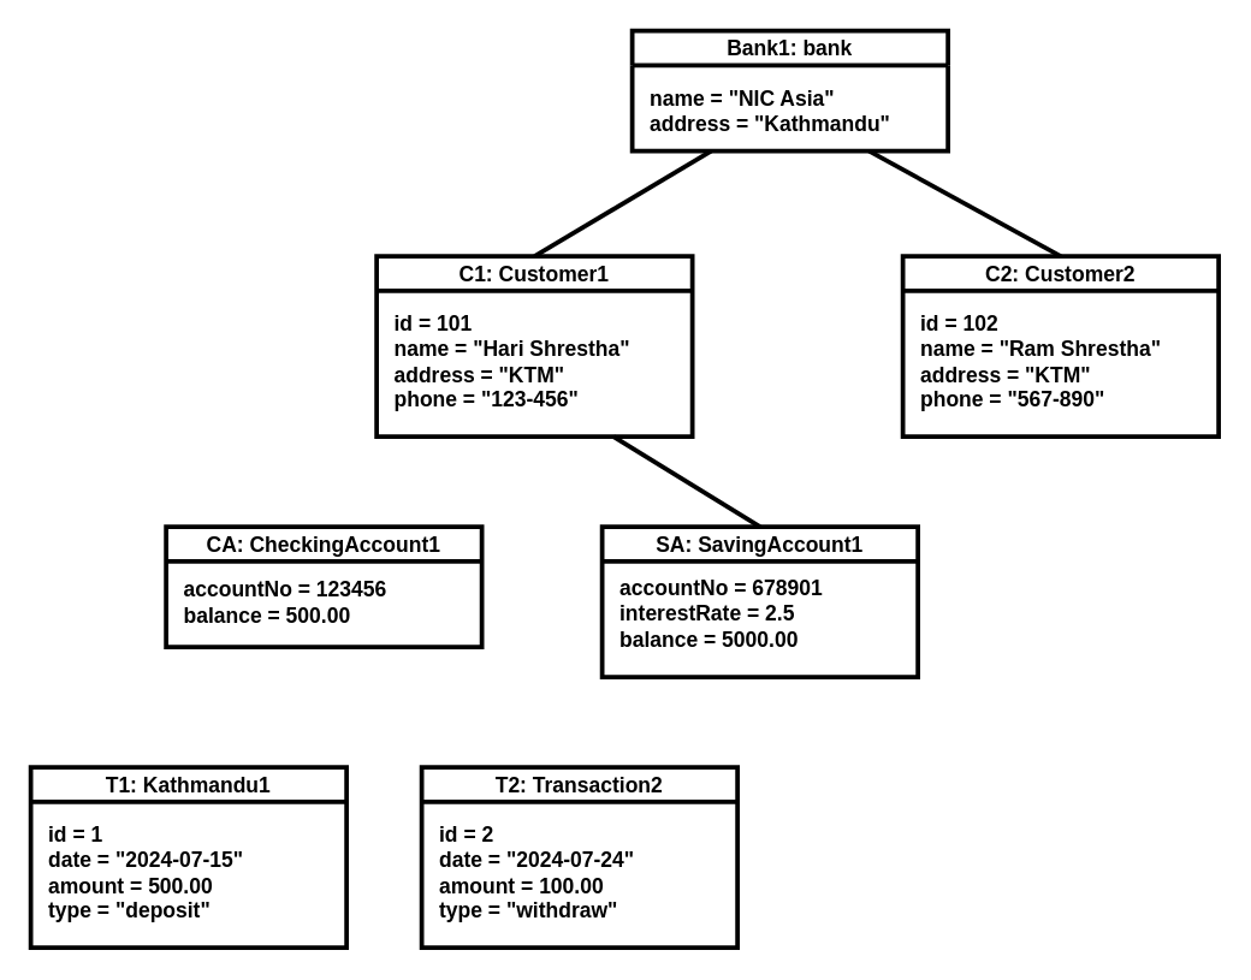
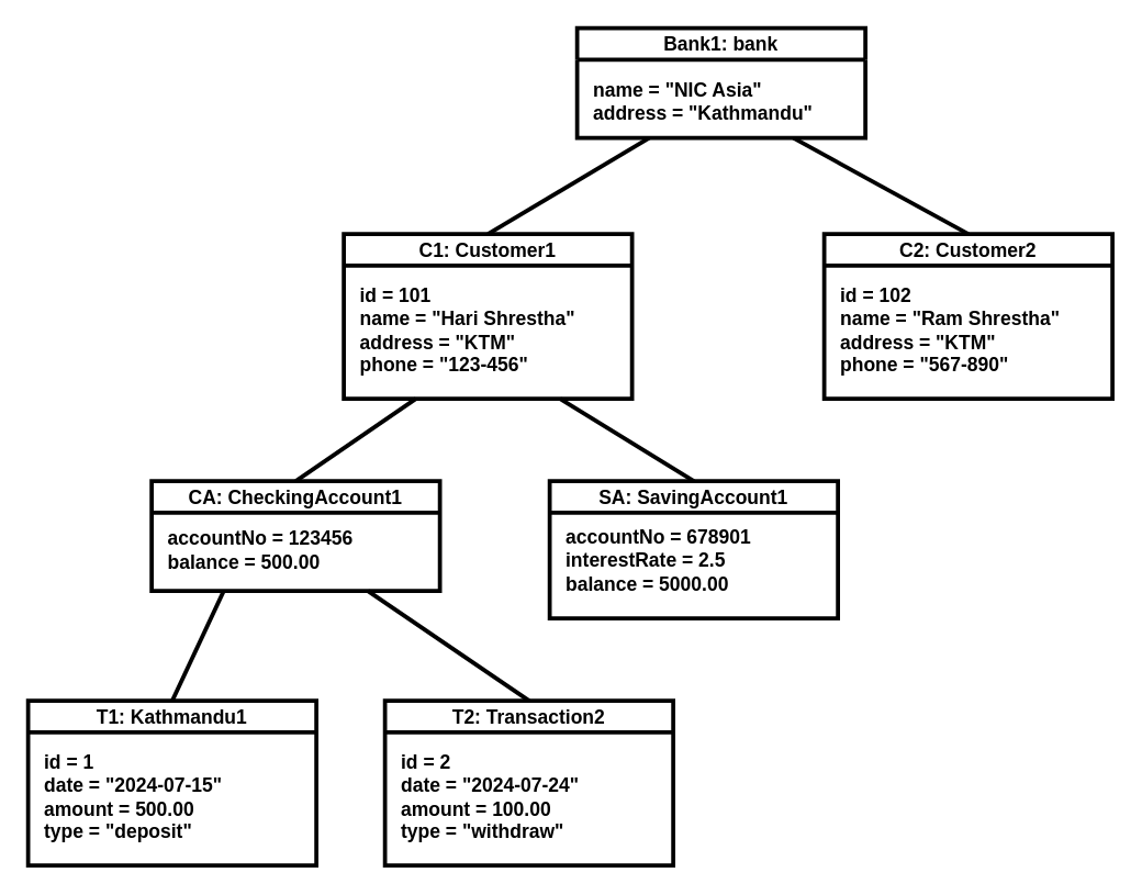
  <mxCell id="0" />
  <mxCell id="1" parent="0" />
  <mxCell id="2" value="&lt;font style=&quot;font-size: 14px;&quot;&gt;Bank1: bank&lt;/font&gt;" style="swimlane;whiteSpace=wrap;html=1;strokeWidth=3;" vertex="1" parent="1"><mxGeometry x="420" y="20" width="210" height="80" as="geometry" /></mxCell>
  <mxCell id="3" value="&lt;b style=&quot;font-size: 14px;&quot;&gt;name = &quot;NIC Asia&quot;&lt;br&gt;address = &quot;Kathmandu&quot;&lt;/b&gt;" style="text;html=1;align=left;verticalAlign=middle;resizable=0;points=[];autosize=1;strokeColor=none;fillColor=none;" vertex="1" parent="2"><mxGeometry x="10" y="28" width="180" height="50" as="geometry" /></mxCell>
  <mxCell id="4" value="&lt;font style=&quot;font-size: 14px;&quot;&gt;C1: Customer1&lt;/font&gt;" style="swimlane;whiteSpace=wrap;html=1;strokeWidth=3;" vertex="1" parent="1"><mxGeometry x="250" y="170" width="210" height="120" as="geometry" /></mxCell>
  <mxCell id="5" value="&lt;b style=&quot;font-size: 14px;&quot;&gt;&lt;font style=&quot;font-size: 14px;&quot;&gt;id = 101&lt;/font&gt;&lt;/b&gt;&lt;div style=&quot;font-size: 14px;&quot;&gt;&lt;b&gt;&lt;font style=&quot;font-size: 14px;&quot;&gt;name = &quot;Hari Shrestha&quot;&lt;/font&gt;&lt;/b&gt;&lt;/div&gt;&lt;div style=&quot;font-size: 14px;&quot;&gt;&lt;b&gt;&lt;font style=&quot;font-size: 14px;&quot;&gt;address = &quot;KTM&quot;&lt;/font&gt;&lt;/b&gt;&lt;/div&gt;&lt;div style=&quot;font-size: 14px;&quot;&gt;&lt;b&gt;&lt;font style=&quot;font-size: 14px;&quot;&gt;phone = &quot;123-456&quot;&lt;/font&gt;&lt;/b&gt;&lt;/div&gt;" style="text;html=1;align=left;verticalAlign=middle;resizable=0;points=[];autosize=1;strokeColor=none;fillColor=none;" vertex="1" parent="4"><mxGeometry x="10" y="30" width="180" height="80" as="geometry" /></mxCell>
  <mxCell id="6" value="&lt;font style=&quot;font-size: 14px;&quot;&gt;C2: Customer2&lt;/font&gt;" style="swimlane;whiteSpace=wrap;html=1;strokeWidth=3;" vertex="1" parent="1"><mxGeometry x="600" y="170" width="210" height="120" as="geometry" /></mxCell>
  <mxCell id="7" value="&lt;b style=&quot;font-size: 14px;&quot;&gt;&lt;font style=&quot;font-size: 14px;&quot;&gt;id = 102&lt;/font&gt;&lt;/b&gt;&lt;div style=&quot;font-size: 14px;&quot;&gt;&lt;b&gt;&lt;font style=&quot;font-size: 14px;&quot;&gt;name = &quot;Ram Shrestha&quot;&lt;/font&gt;&lt;/b&gt;&lt;/div&gt;&lt;div style=&quot;font-size: 14px;&quot;&gt;&lt;b&gt;&lt;font style=&quot;font-size: 14px;&quot;&gt;address = &quot;KTM&quot;&lt;/font&gt;&lt;/b&gt;&lt;/div&gt;&lt;div style=&quot;font-size: 14px;&quot;&gt;&lt;b&gt;&lt;font style=&quot;font-size: 14px;&quot;&gt;phone = &quot;567-890&quot;&lt;/font&gt;&lt;/b&gt;&lt;/div&gt;" style="text;html=1;align=left;verticalAlign=middle;resizable=0;points=[];autosize=1;strokeColor=none;fillColor=none;" vertex="1" parent="6"><mxGeometry x="10" y="30" width="180" height="80" as="geometry" /></mxCell>
  <mxCell id="8" value="&lt;font style=&quot;font-size: 14px;&quot;&gt;CA: CheckingAccount1&lt;/font&gt;" style="swimlane;whiteSpace=wrap;html=1;strokeWidth=3;startSize=23;" vertex="1" parent="1"><mxGeometry x="110" y="350" width="210" height="80" as="geometry" /></mxCell>
  <mxCell id="9" value="&lt;blockquote style=&quot;margin: 0 0 0 40px; border: none; padding: 0px;&quot;&gt;&lt;span style=&quot;font-size: 14px;&quot;&gt;&lt;b&gt;accountNo = 123456&lt;/b&gt;&lt;/span&gt;&lt;/blockquote&gt;&lt;blockquote style=&quot;margin: 0 0 0 40px; border: none; padding: 0px;&quot;&gt;&lt;span style=&quot;font-size: 14px;&quot;&gt;&lt;b&gt;balance = 500.00&lt;/b&gt;&lt;/span&gt;&lt;/blockquote&gt;" style="text;html=1;align=left;verticalAlign=middle;resizable=0;points=[];autosize=1;strokeColor=none;fillColor=none;" vertex="1" parent="8"><mxGeometry x="-30" y="25" width="200" height="50" as="geometry" /></mxCell>
  <mxCell id="10" value="&lt;font style=&quot;font-size: 14px;&quot;&gt;SA: SavingAccount1&lt;/font&gt;" style="swimlane;whiteSpace=wrap;html=1;strokeWidth=3;startSize=23;" vertex="1" parent="1"><mxGeometry x="400" y="350" width="210" height="100" as="geometry" /></mxCell>
  <mxCell id="11" value="&lt;blockquote style=&quot;margin: 0 0 0 40px; border: none; padding: 0px;&quot;&gt;&lt;span style=&quot;font-size: 14px;&quot;&gt;&lt;b&gt;accountNo = 678901&lt;/b&gt;&lt;/span&gt;&lt;/blockquote&gt;&lt;blockquote style=&quot;margin: 0 0 0 40px; border: none; padding: 0px;&quot;&gt;&lt;span style=&quot;font-size: 14px;&quot;&gt;&lt;b&gt;interestRate = 2.5&lt;/b&gt;&lt;/span&gt;&lt;/blockquote&gt;&lt;blockquote style=&quot;margin: 0 0 0 40px; border: none; padding: 0px;&quot;&gt;&lt;span style=&quot;font-size: 14px;&quot;&gt;&lt;b&gt;balance = 5000.00&lt;/b&gt;&lt;/span&gt;&lt;/blockquote&gt;" style="text;html=1;align=left;verticalAlign=middle;resizable=0;points=[];autosize=1;strokeColor=none;fillColor=none;" vertex="1" parent="10"><mxGeometry x="-30" y="28" width="200" height="60" as="geometry" /></mxCell>
  <mxCell id="12" value="&lt;font style=&quot;font-size: 14px;&quot;&gt;T1: Kathmandu1&lt;/font&gt;" style="swimlane;whiteSpace=wrap;html=1;strokeWidth=3;" vertex="1" parent="1"><mxGeometry x="20" y="510" width="210" height="120" as="geometry" /></mxCell>
  <mxCell id="13" value="&lt;b style=&quot;font-size: 14px;&quot;&gt;&lt;font style=&quot;font-size: 14px;&quot;&gt;id = 1&lt;/font&gt;&lt;/b&gt;&lt;div style=&quot;font-size: 14px;&quot;&gt;&lt;b&gt;date = &quot;2024-07-15&quot;&lt;/b&gt;&lt;/div&gt;&lt;div style=&quot;font-size: 14px;&quot;&gt;&lt;b&gt;amount = 500.00&lt;/b&gt;&lt;/div&gt;&lt;div style=&quot;font-size: 14px;&quot;&gt;&lt;b&gt;type = &quot;deposit&quot;&lt;/b&gt;&lt;/div&gt;" style="text;html=1;align=left;verticalAlign=middle;resizable=0;points=[];autosize=1;strokeColor=none;fillColor=none;" vertex="1" parent="12"><mxGeometry x="10" y="30" width="150" height="80" as="geometry" /></mxCell>
  <mxCell id="14" value="&lt;font style=&quot;font-size: 14px;&quot;&gt;T2: Transaction2&lt;/font&gt;" style="swimlane;whiteSpace=wrap;html=1;strokeWidth=3;" vertex="1" parent="1"><mxGeometry x="280" y="510" width="210" height="120" as="geometry" /></mxCell>
  <mxCell id="15" value="&lt;b style=&quot;font-size: 14px;&quot;&gt;&lt;font style=&quot;font-size: 14px;&quot;&gt;id = 2&lt;/font&gt;&lt;/b&gt;&lt;div style=&quot;font-size: 14px;&quot;&gt;&lt;b&gt;date = &quot;2024-07-24&quot;&lt;/b&gt;&lt;/div&gt;&lt;div style=&quot;font-size: 14px;&quot;&gt;&lt;b&gt;amount = 100.00&lt;/b&gt;&lt;/div&gt;&lt;div style=&quot;font-size: 14px;&quot;&gt;&lt;b&gt;type = &quot;withdraw&quot;&lt;/b&gt;&lt;/div&gt;" style="text;html=1;align=left;verticalAlign=middle;resizable=0;points=[];autosize=1;strokeColor=none;fillColor=none;" vertex="1" parent="14"><mxGeometry x="10" y="30" width="150" height="80" as="geometry" /></mxCell>
+ <mxCell id="16" value="" style="endArrow=none;html=1;rounded=0;strokeWidth=3;entryX=0.75;entryY=1;entryDx=0;entryDy=0;exitX=0.5;exitY=0;exitDx=0;exitDy=0;" edge="1" parent="1" source="14" target="8"><mxGeometry width="50" height="50" relative="1" as="geometry"><mxPoint x="10" y="390" as="sourcePoint" /><mxPoint x="60" y="340" as="targetPoint" /></mxGeometry></mxCell>
+ <mxCell id="17" value="" style="endArrow=none;html=1;rounded=0;strokeWidth=3;entryX=0.25;entryY=1;entryDx=0;entryDy=0;exitX=0.5;exitY=0;exitDx=0;exitDy=0;" edge="1" parent="1" source="12" target="8"><mxGeometry width="50" height="50" relative="1" as="geometry"><mxPoint x="20" y="400" as="sourcePoint" /><mxPoint x="70" y="350" as="targetPoint" /></mxGeometry></mxCell>
  <mxCell id="18" value="" style="endArrow=none;html=1;rounded=0;strokeWidth=3;entryX=0.75;entryY=1;entryDx=0;entryDy=0;exitX=0.5;exitY=0;exitDx=0;exitDy=0;" edge="1" parent="1" source="10" target="4"><mxGeometry width="50" height="50" relative="1" as="geometry"><mxPoint x="160" y="160" as="sourcePoint" /><mxPoint x="210" y="110" as="targetPoint" /></mxGeometry></mxCell>
+ <mxCell id="19" value="" style="endArrow=none;html=1;rounded=0;strokeWidth=3;entryX=0.25;entryY=1;entryDx=0;entryDy=0;exitX=0.5;exitY=0;exitDx=0;exitDy=0;" edge="1" parent="1" source="8" target="4"><mxGeometry width="50" height="50" relative="1" as="geometry"><mxPoint x="160" y="300" as="sourcePoint" /><mxPoint x="210" y="250" as="targetPoint" /></mxGeometry></mxCell>
  <mxCell id="20" value="" style="endArrow=none;html=1;rounded=0;strokeWidth=3;entryX=0.75;entryY=1;entryDx=0;entryDy=0;exitX=0.5;exitY=0;exitDx=0;exitDy=0;" edge="1" parent="1" source="6" target="2"><mxGeometry width="50" height="50" relative="1" as="geometry"><mxPoint x="510" y="206.7" as="sourcePoint" /><mxPoint x="590.66" y="130" as="targetPoint" /></mxGeometry></mxCell>
  <mxCell id="21" value="" style="endArrow=none;html=1;rounded=0;strokeWidth=3;entryX=0.25;entryY=1;entryDx=0;entryDy=0;exitX=0.5;exitY=0;exitDx=0;exitDy=0;" edge="1" parent="1" source="4" target="2"><mxGeometry width="50" height="50" relative="1" as="geometry"><mxPoint x="370" y="160" as="sourcePoint" /><mxPoint x="420" y="110" as="targetPoint" /></mxGeometry></mxCell>
